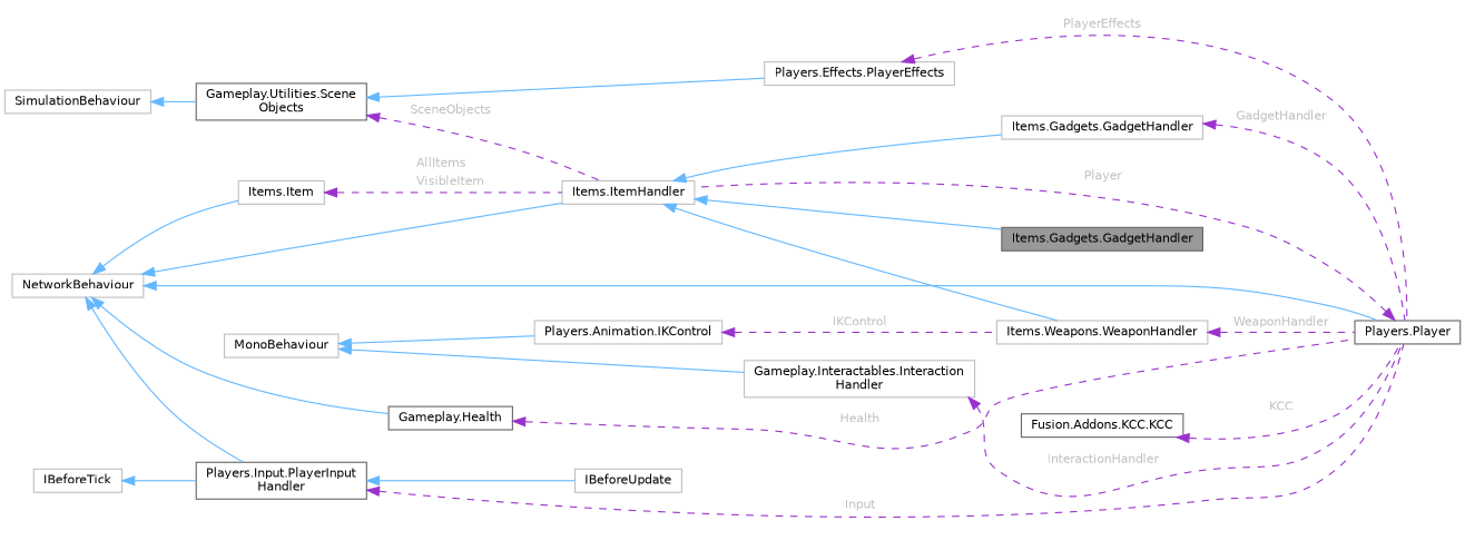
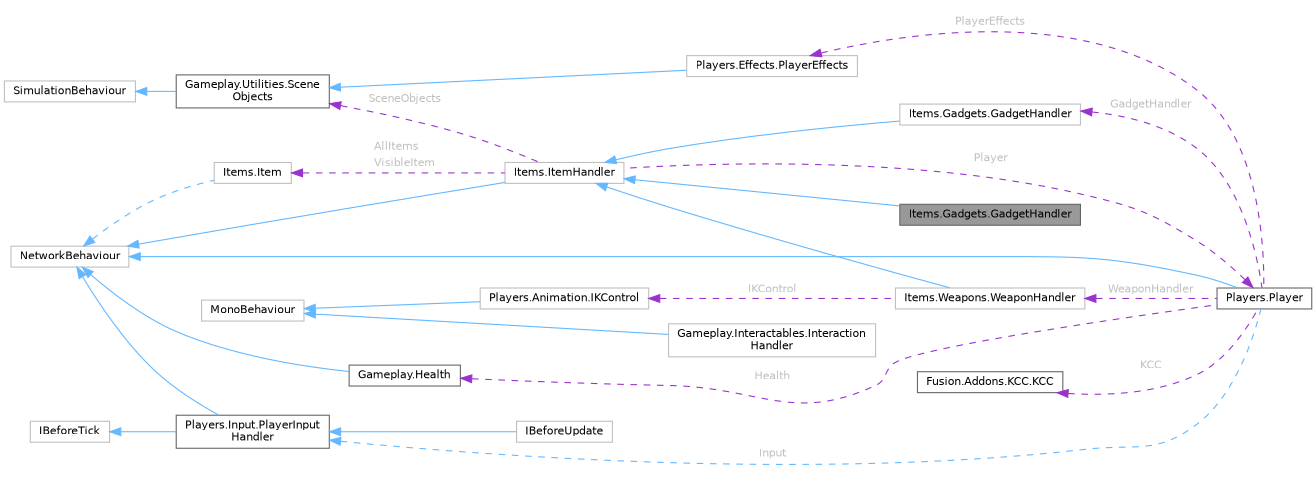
  digraph {
    rankdir=LR
    node [color=grey75 fillcolor=white fontname=Helvetica fontsize=10 shape=box style=filled]
    edge [color=steelblue1 dir=back fontname=Helvetica fontsize=10 labelfontname=Helvetica labelfontsize=10 style=solid]
    n1 [color=gray40 fillcolor=grey60 fontcolor=black height=0.2 label="Items.Gadgets.GadgetHandler" width=0.4]
    n2 [height=0.2 label="Items.ItemHandler" width=0.4]
    n3 [height=0.2 label="Items.Weapons.WeaponHandler" width=0.4]
    n4 [height=0.2 label="Items.Gadgets.GadgetHandler" width=0.4]
    n5 [color=gray40 height=0.2 label="Players.Player" width=0.4]
    n6 [height=0.2 label=NetworkBehaviour width=0.4]
    n7 [color=gray40 height=0.2 label="Gameplay.Health" width=0.4]
    n8 [color=gray40 height=0.2 label="Players.Input.PlayerInput\lHandler" width=0.4]
    n9 [height=0.2 label="Items.Item" width=0.4]
    n10 [height=0.2 label=IBeforeUpdate width=0.4]
    n11 [color=gray40 height=0.2 label="Fusion.Addons.KCC.KCC" width=0.4]
    n12 [height=0.2 label="Players.Animation.IKControl" width=0.4]
    n13 [height=0.2 label=MonoBehaviour width=0.4]
    n14 [height=0.2 label="Gameplay.Interactables.Interaction\lHandler" width=0.4]
    n15 [height=0.2 label="Players.Effects.PlayerEffects" width=0.4]
    n16 [height=0.2 label=IBeforeTick width=0.4]
    n17 [color=gray40 height=0.2 label="Gameplay.Utilities.Scene\lObjects" width=0.4]
    n18 [height=0.2 label=SimulationBehaviour width=0.4]
    n2 -> n1
    n2 -> n3
    n2 -> n4
    n3 -> n5 [color=darkorchid3 fontcolor=grey label=<<TABLE CELLBORDER="0" BORDER="0"><TR><TD VALIGN="top" ALIGN="LEFT" CELLPADDING="1" CELLSPACING="0">WeaponHandler</TD></TR> </TABLE>> style=dashed]
    n4 -> n5 [color=darkorchid3 fontcolor=grey label=<<TABLE CELLBORDER="0" BORDER="0"><TR><TD VALIGN="top" ALIGN="LEFT" CELLPADDING="1" CELLSPACING="0">GadgetHandler</TD></TR> </TABLE>> style=dashed]
    n5 -> n2 [color=darkorchid3 fontcolor=grey label=<<TABLE CELLBORDER="0" BORDER="0"><TR><TD VALIGN="top" ALIGN="LEFT" CELLPADDING="1" CELLSPACING="0">Player</TD></TR> </TABLE>> style=dashed]
    n6 -> n2
    n6 -> n5
    n6 -> n7
    n6 -> n8
-   n6 -> n9
+   n6 -> n9 [style=dashed]
    n7 -> n5 [color=darkorchid3 fontcolor=grey label=<<TABLE CELLBORDER="0" BORDER="0"><TR><TD VALIGN="top" ALIGN="LEFT" CELLPADDING="1" CELLSPACING="0">Health</TD></TR> </TABLE>> style=dashed]
-   n8 -> n5 [color=darkorchid3 fontcolor=grey label=<<TABLE CELLBORDER="0" BORDER="0"><TR><TD VALIGN="top" ALIGN="LEFT" CELLPADDING="1" CELLSPACING="0">Input</TD></TR> </TABLE>> style=dashed]
+   n8 -> n5 [fontcolor=grey label=<<TABLE CELLBORDER="0" BORDER="0"><TR><TD VALIGN="top" ALIGN="LEFT" CELLPADDING="1" CELLSPACING="0">Input</TD></TR> </TABLE>> style=dashed]
    n8 -> n10
    n9 -> n2 [color=darkorchid3 fontcolor=grey label=<<TABLE CELLBORDER="0" BORDER="0"><TR><TD VALIGN="top" ALIGN="LEFT" CELLPADDING="1" CELLSPACING="0">AllItems</TD></TR> <TR><TD VALIGN="top" ALIGN="LEFT" CELLPADDING="1" CELLSPACING="0">VisibleItem</TD></TR> </TABLE>> style=dashed]
    n11 -> n5 [color=darkorchid3 fontcolor=grey label=<<TABLE CELLBORDER="0" BORDER="0"><TR><TD VALIGN="top" ALIGN="LEFT" CELLPADDING="1" CELLSPACING="0">KCC</TD></TR> </TABLE>> style=dashed]
    n12 -> n3 [color=darkorchid3 fontcolor=grey label=<<TABLE CELLBORDER="0" BORDER="0"><TR><TD VALIGN="top" ALIGN="LEFT" CELLPADDING="1" CELLSPACING="0">IKControl</TD></TR> </TABLE>> style=dashed]
    n13 -> n12
    n13 -> n14
-   n14 -> n5 [color=darkorchid3 fontcolor=grey label=<<TABLE CELLBORDER="0" BORDER="0"><TR><TD VALIGN="top" ALIGN="LEFT" CELLPADDING="1" CELLSPACING="0">InteractionHandler</TD></TR> </TABLE>> style=dashed]
    n15 -> n5 [color=darkorchid3 fontcolor=grey label=<<TABLE CELLBORDER="0" BORDER="0"><TR><TD VALIGN="top" ALIGN="LEFT" CELLPADDING="1" CELLSPACING="0">PlayerEffects</TD></TR> </TABLE>> style=dashed]
    n16 -> n8
    n17 -> n2 [color=darkorchid3 fontcolor=grey label=<<TABLE CELLBORDER="0" BORDER="0"><TR><TD VALIGN="top" ALIGN="LEFT" CELLPADDING="1" CELLSPACING="0">SceneObjects</TD></TR> </TABLE>> style=dashed]
    n17 -> n15
    n18 -> n17
  }
